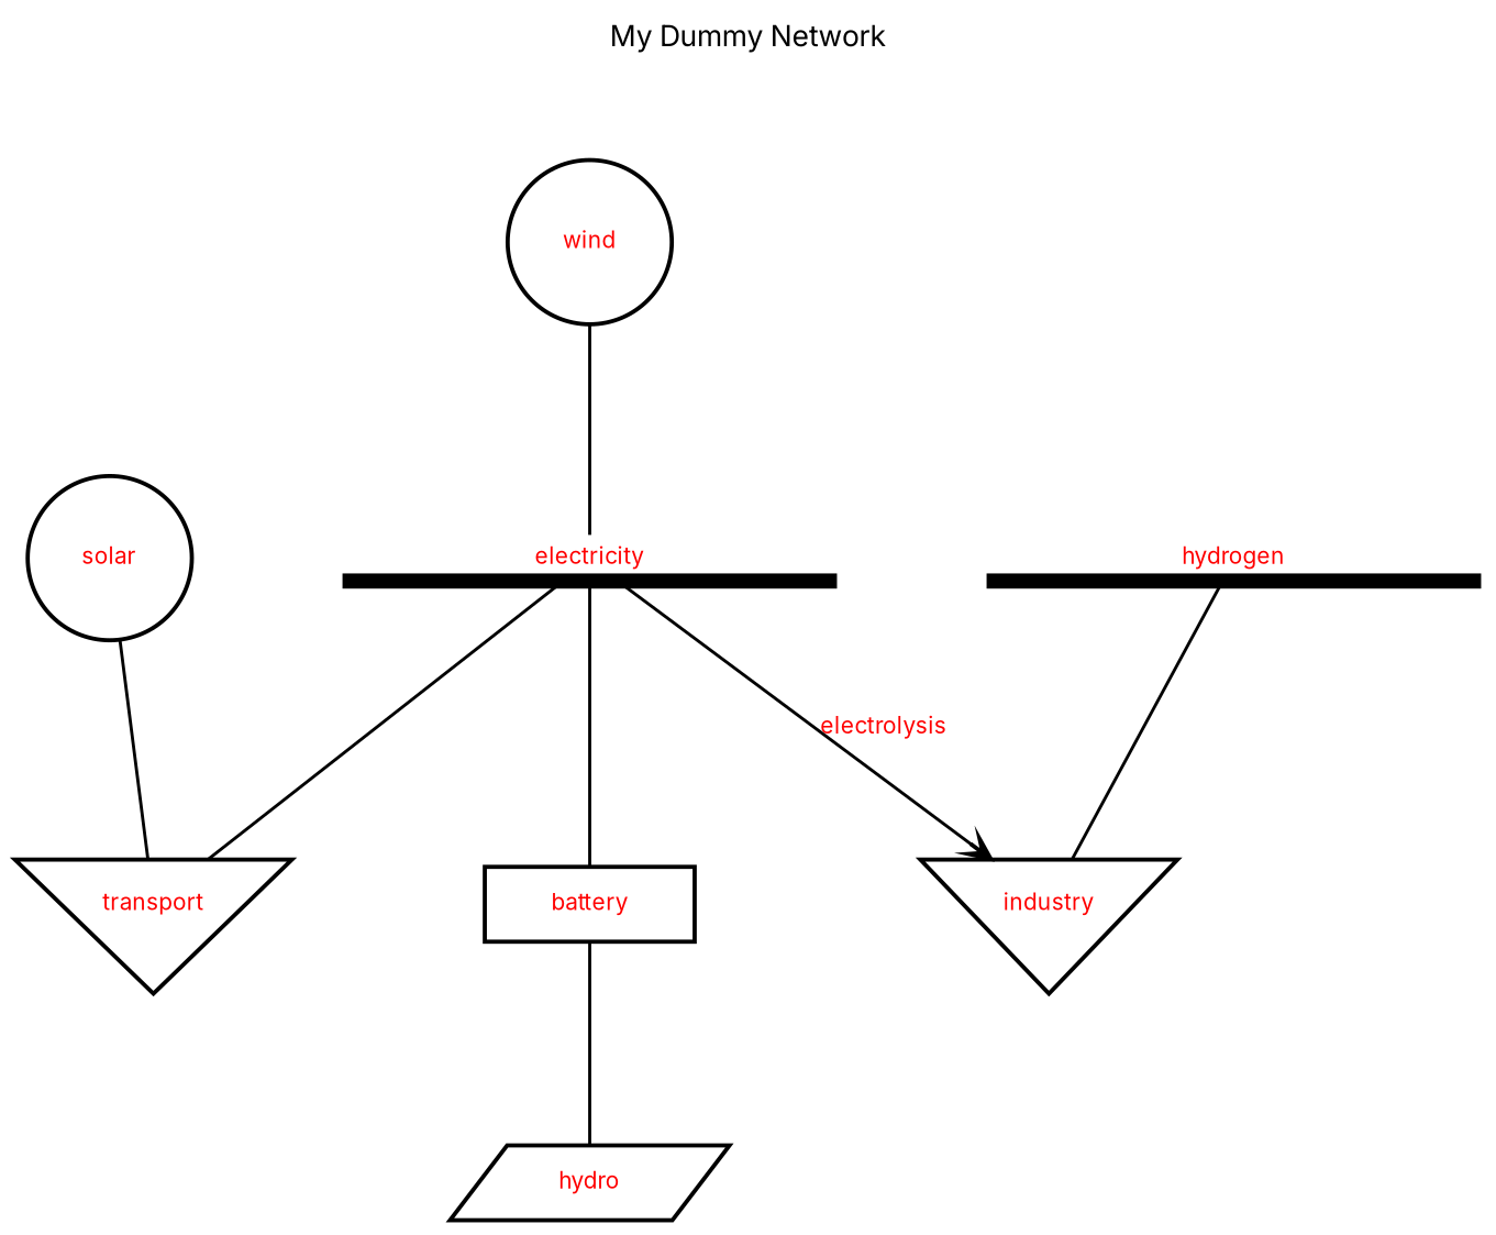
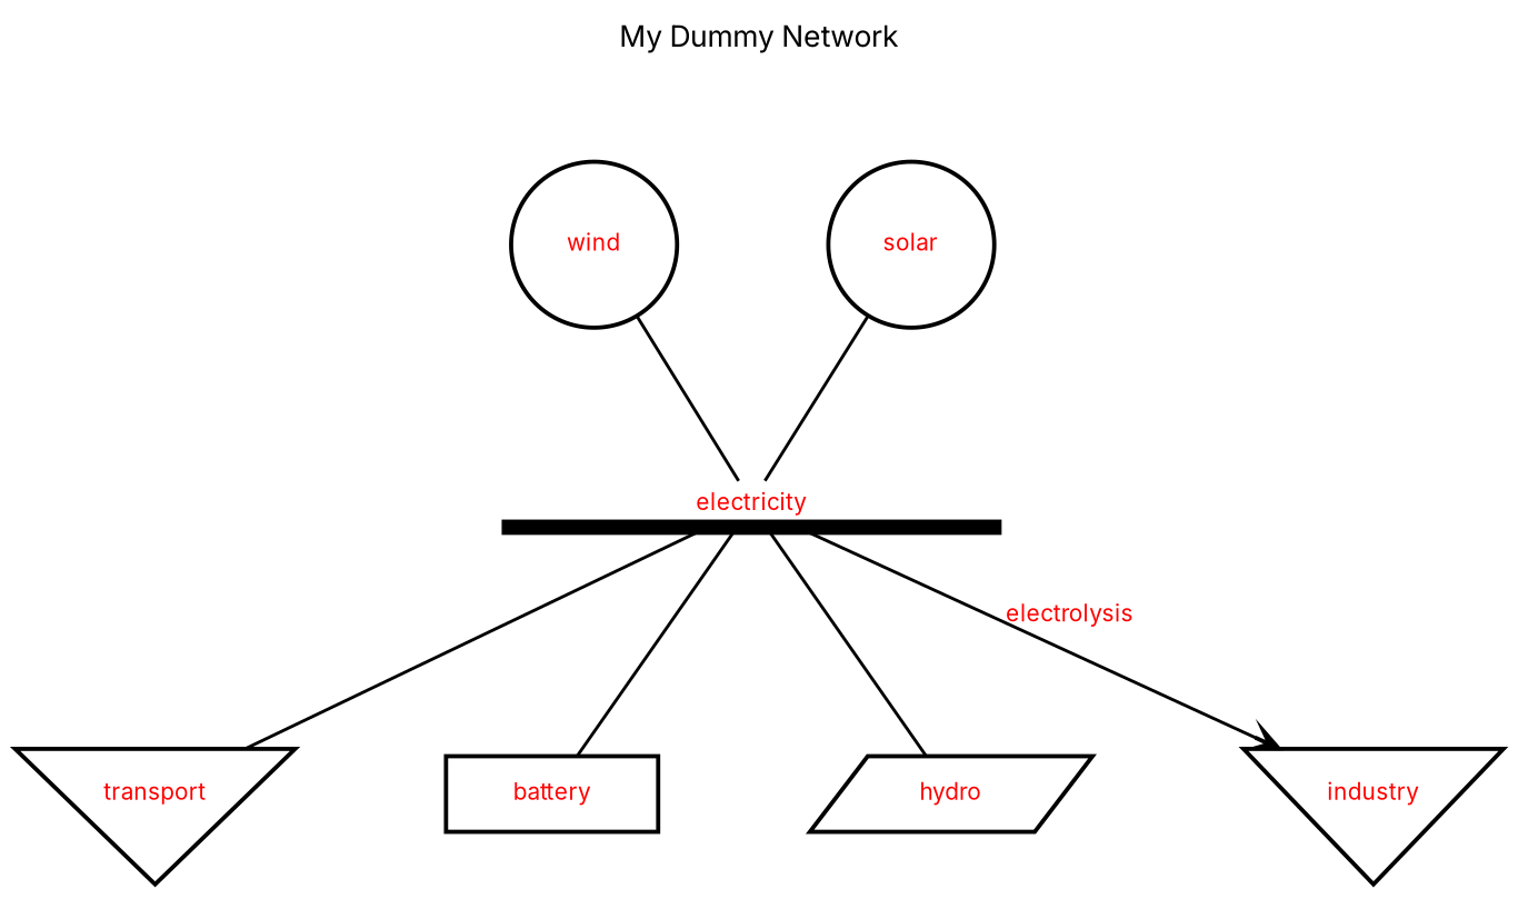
  digraph {
    bgcolor=white
    fontname=Inter
    label="My Dummy Network\n\n\n           "
    labelloc=t
    nodesep=1.00
    rankdir=TB
    ranksep=1.00
    splines=polyline
    node [color=black fontname=Inter fontsize=11.00 shape=underline style="setlinewidth(2.00)"]
    edge [arrowhead=none color=black fontname=Inter fontsize=11.00 style="setlinewidth(1.50)"]
    n1 [height=0.30 label=<<font color = "red">electricity</font>> style="setlinewidth(7.30)" width=3.30]
    n2 [height=1.20 label=<<font color = "red">transport</font>> shape=invtriangle width=1.50]
    n3 [label=<<font color = "red">battery</font>> shape=box width=1.40]
    n4 [label=<<font color = "red">hydro</font>> shape=parallelogram width=1.80]
    n5 [height=1.20 label=<<font color = "red">industry</font>> shape=invtriangle width=1.50]
-   n6 [height=0.30 label=<<font color = "red">hydrogen</font>> style="setlinewidth(7.30)" width=3.30]
    n7 [label=<<font color = "red">wind</font>> shape=circle width=1.10]
    n8 [label=<<font color = "red">solar</font>> shape=circle width=1.10]
    n1 -> n2
    n1 -> n3
-   n3 -> n4
+   n1 -> n4
    n1 -> n5 [arrowhead=vee arrowsize=1.20 label=<<font color = "red">electrolysis</font>>]
-   n6 -> n5
    n7 -> n1
-   n8 -> n2
+   n8 -> n1
  }
